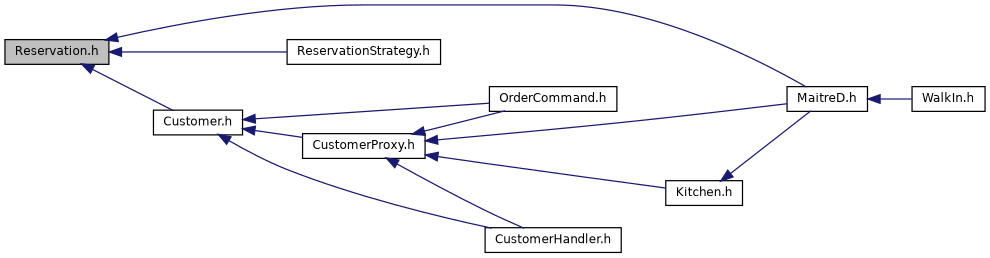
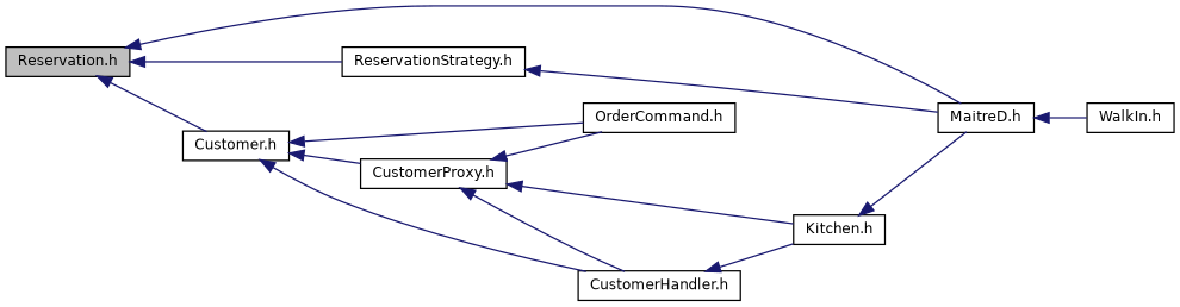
  digraph {
    rankdir=LR
    node [color=black fillcolor=white fontname=Helvetica fontsize=10 shape=record style=filled]
    edge [color=midnightblue dir=back fontname=Helvetica fontsize=10 labelfontname=Helvetica labelfontsize=10 style=solid]
    n1 [fillcolor=grey75 fontcolor=black height=0.2 label="Reservation.h" width=0.4]
    n2 [height=0.2 label="Customer.h" width=0.4]
    n3 [height=0.2 label="MaitreD.h" width=0.4]
    n4 [height=0.2 label="ReservationStrategy.h" width=0.4]
    n5 [height=0.2 label="CustomerHandler.h" width=0.4]
    n6 [height=0.2 label="OrderCommand.h" width=0.4]
    n7 [height=0.2 label="CustomerProxy.h" width=0.4]
    n8 [height=0.2 label="WalkIn.h" width=0.4]
    n9 [height=0.2 label="Kitchen.h" width=0.4]
    n1 -> n2
    n1 -> n3
    n1 -> n4
    n2 -> n5
    n2 -> n6
    n2 -> n7
    n3 -> n8
-   n7 -> n3
+   n4 -> n3
+   n5 -> n9
    n7 -> n5
    n7 -> n6
    n7 -> n9
    n9 -> n3
  }
